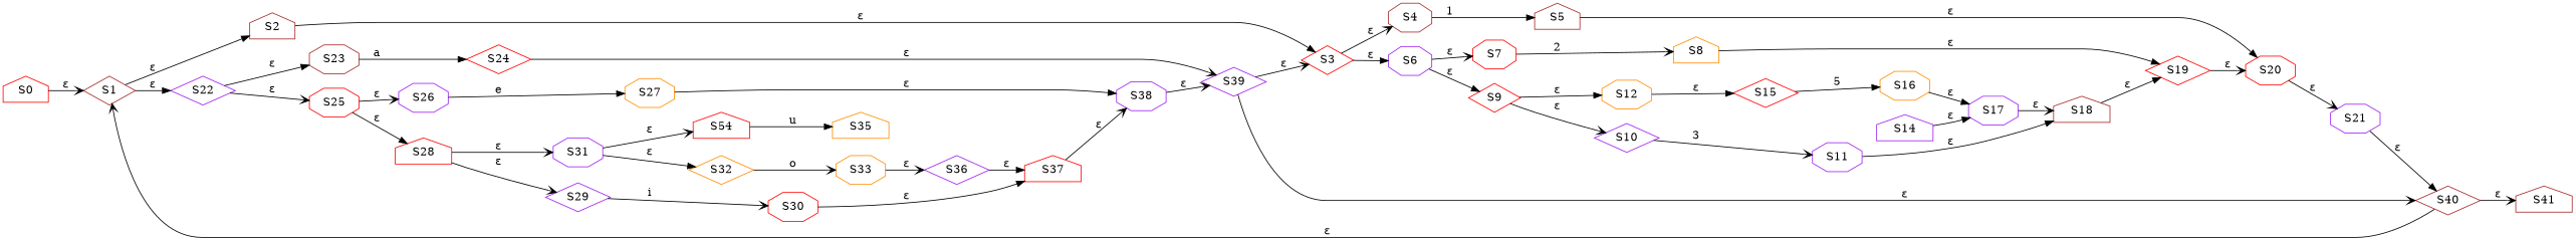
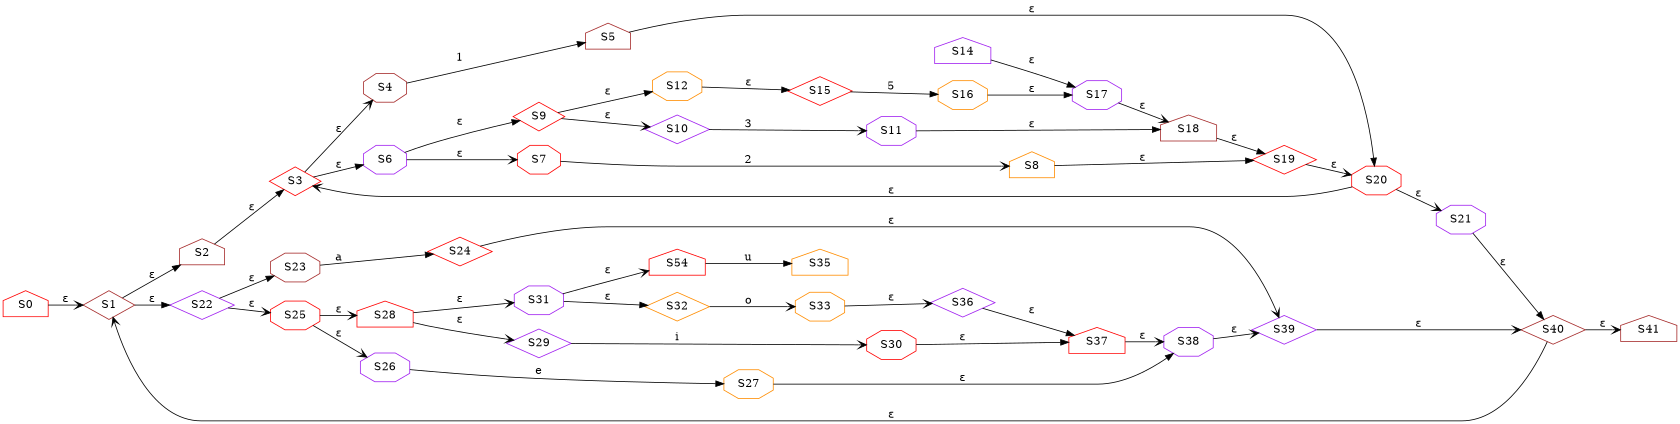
  digraph {
    rankdir=LR
    node [color=red shape=octagon]
    edge [arrowhead=normal]
    n1 [label=S0 shape=house]
    n2 [color=brown label=S1 shape=diamond]
    n3 [color=brown label=S2 shape=house]
    n4 [color=purple label=S22 shape=diamond]
    n5 [label=S3 shape=diamond]
    n6 [color=brown label=S23]
    n7 [label=S25]
    n8 [color=brown label=S4]
    n9 [color=purple label=S6]
    n10 [color=brown label=S5 shape=house]
    n11 [label=S7]
    n12 [label=S9 shape=diamond]
    n13 [label=S20]
    n14 [color=purple label=S21]
    n15 [color=darkorange label=S8 shape=house]
    n16 [color=purple label=S10 shape=diamond]
    n17 [color=darkorange label=S12]
    n18 [label=S19 shape=diamond]
    n19 [color=purple label=S11]
    n20 [label=S15 shape=diamond]
    n21 [color=brown label=S18 shape=house]
    n22 [color=darkorange label=S16]
    n23 [color=purple label=S14 shape=house]
    n24 [color=purple label=S17]
    n25 [color=brown label=S40 shape=diamond]
    n26 [color=brown label=S41 shape=house]
    n27 [label=S24 shape=diamond]
    n28 [color=purple label=S26]
    n29 [label=S28 shape=house]
    n30 [color=purple label=S39 shape=diamond]
    n31 [color=darkorange label=S27]
    n32 [color=purple label=S29 shape=diamond]
    n33 [color=purple label=S31]
    n34 [color=purple label=S38]
    n35 [label=S30]
    n36 [color=darkorange label=S32 shape=diamond]
    n37 [label=S54 shape=house]
    n38 [label=S37 shape=house]
    n39 [color=darkorange label=S33]
    n40 [color=darkorange label=S35 shape=house]
    n41 [color=purple label=S36 shape=diamond]
    n1 -> n2 [arrowhead=vee label="ε"]
    n2 -> n3 [label="ε"]
    n2 -> n4 [label="ε"]
    n3 -> n5 [label="ε"]
    n4 -> n6 [label="ε"]
    n4 -> n7 [arrowhead=vee label="ε"]
    n5 -> n8 [arrowhead=vee label="ε"]
    n5 -> n9 [label="ε"]
    n6 -> n27 [label=a]
    n7 -> n28 [arrowhead=vee label="ε"]
-   n7 -> n29 [label="ε"]
+   n7 -> n29 [arrowhead=vee label="ε"]
    n8 -> n10 [label=1]
    n9 -> n11 [arrowhead=vee label="ε"]
    n9 -> n12 [label="ε"]
    n10 -> n13 [label="ε"]
    n11 -> n15 [arrowhead=vee label=2]
    n12 -> n16 [arrowhead=vee label="ε"]
    n12 -> n17 [label="ε"]
-   n30 -> n5 [arrowhead=vee label="ε"]
+   n13 -> n5 [arrowhead=vee label="ε"]
    n13 -> n14 [arrowhead=vee label="ε"]
    n14 -> n25 [label="ε"]
    n15 -> n18 [label="ε"]
    n16 -> n19 [arrowhead=vee label=3]
    n17 -> n20 [label="ε"]
    n18 -> n13 [arrowhead=vee label="ε"]
    n19 -> n21 [label="ε"]
    n20 -> n22 [label=5]
    n21 -> n18 [label="ε"]
    n22 -> n24 [label="ε"]
    n23 -> n24 [label="ε"]
    n24 -> n21 [arrowhead=vee label="ε"]
    n25 -> n2 [arrowhead=vee label="ε"]
    n25 -> n26 [arrowhead=vee label="ε"]
    n27 -> n30 [arrowhead=vee label="ε"]
    n28 -> n31 [label=e]
    n29 -> n32 [arrowhead=vee label="ε"]
    n29 -> n33 [arrowhead=vee label="ε"]
    n30 -> n25 [arrowhead=vee label="ε"]
    n31 -> n34 [label="ε"]
    n32 -> n35 [arrowhead=vee label=i]
    n33 -> n36 [label="ε"]
    n33 -> n37 [arrowhead=vee label="ε"]
    n34 -> n30 [arrowhead=vee label="ε"]
    n35 -> n38 [label="ε"]
    n36 -> n39 [arrowhead=vee label=o]
    n37 -> n40 [label=u]
    n38 -> n34 [arrowhead=vee label="ε"]
    n39 -> n41 [arrowhead=vee label="ε"]
    n41 -> n38 [label="ε"]
  }
